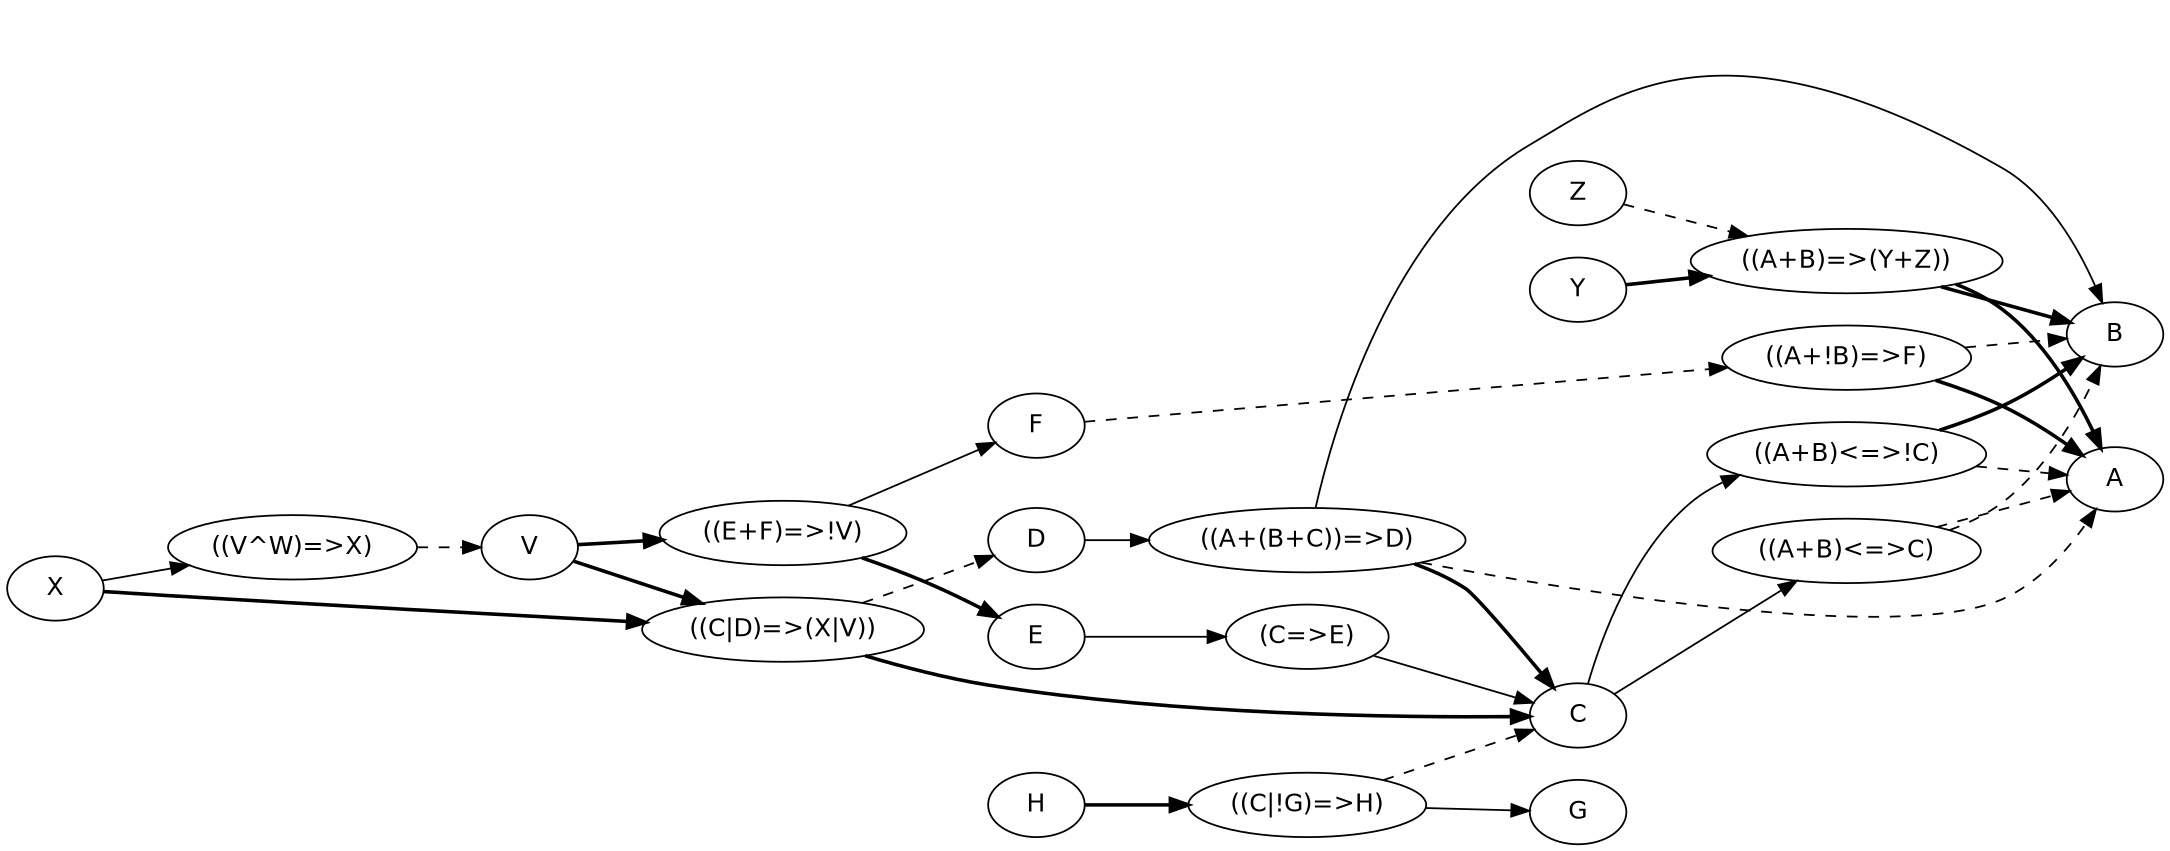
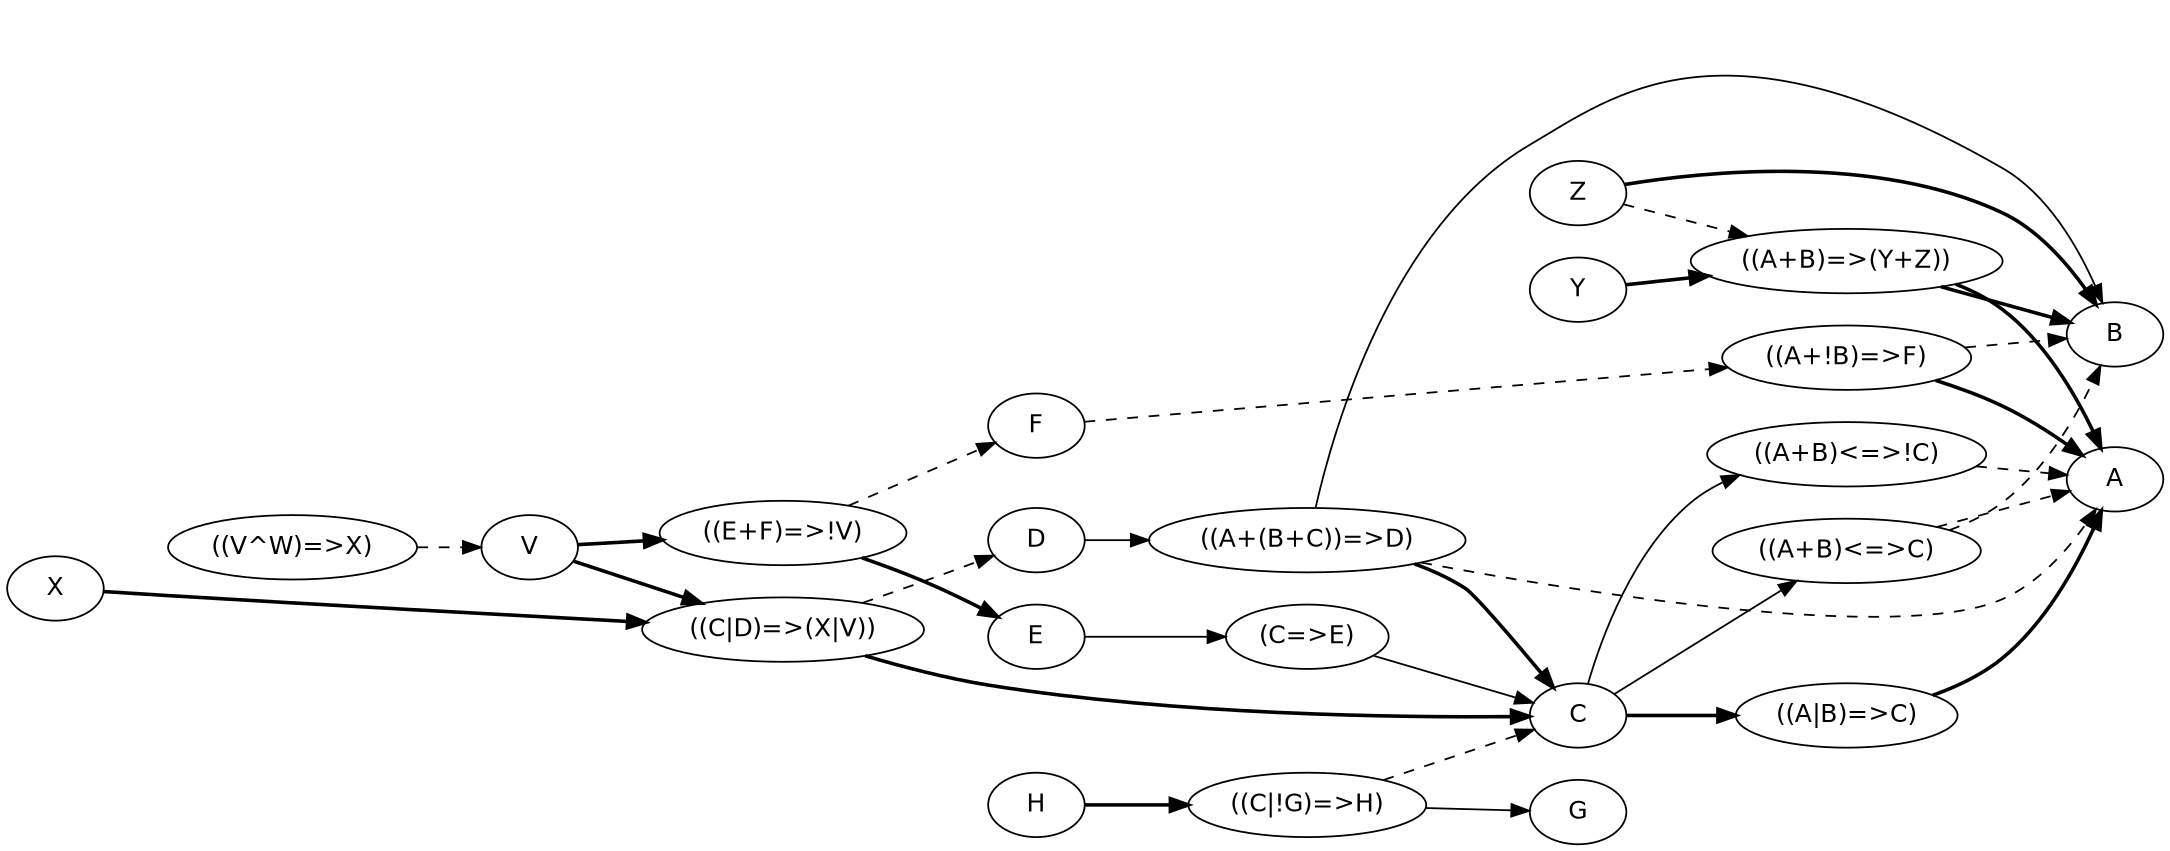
  strict digraph {
    fontname="DejaVu Sans"
    rankdir=LR
    node [fontname="DejaVu Sans"]
    edge [fontname="DejaVu Sans" style=bold]
    Z
    "((A+B)=>(Y+Z))"
    B
    A
    Y
    V
    "((C|D)=>(X|V))"
    "((E+F)=>!V)"
    D
    C
    F
    E
    "((A+(B+C))=>D)"
+   "((A|B)=>C)"
    "((A+B)<=>C)"
    "((A+B)<=>!C)"
    "((A+!B)=>F)"
    "(C=>E)"
    X
    "((V^W)=>X)"
    H
    "((C|!G)=>H)"
    G
    Z -> "((A+B)=>(Y+Z))" [style=dashed]
    "((A+B)=>(Y+Z))" -> B
    "((A+B)=>(Y+Z))" -> A
    Y -> "((A+B)=>(Y+Z))"
    V -> "((C|D)=>(X|V))"
    V -> "((E+F)=>!V)"
    "((C|D)=>(X|V))" -> D [style=dashed]
    "((C|D)=>(X|V))" -> C
-   "((E+F)=>!V)" -> F [style=solid]
+   "((E+F)=>!V)" -> F [style=dashed]
    "((E+F)=>!V)" -> E
    D -> "((A+(B+C))=>D)" [style=solid]
+   C -> "((A|B)=>C)"
    C -> "((A+B)<=>C)" [style=solid]
    C -> "((A+B)<=>!C)" [style=solid]
    F -> "((A+!B)=>F)" [style=dashed]
    E -> "(C=>E)" [style=solid]
    "((A+(B+C))=>D)" -> B [style=solid]
    "((A+(B+C))=>D)" -> A [style=dashed]
    "((A+(B+C))=>D)" -> C
+   "((A|B)=>C)" -> A
    "((A+B)<=>C)" -> B [style=dashed]
    "((A+B)<=>C)" -> A [style=dashed]
-   "((A+B)<=>!C)" -> B
+   Z -> B
    "((A+B)<=>!C)" -> A [style=dashed]
    "((A+!B)=>F)" -> B [style=dashed]
    "((A+!B)=>F)" -> A
    "(C=>E)" -> C [style=solid]
    X -> "((C|D)=>(X|V))"
-   X -> "((V^W)=>X)" [style=solid]
    "((V^W)=>X)" -> V [style=dashed]
    H -> "((C|!G)=>H)"
    "((C|!G)=>H)" -> C [style=dashed]
    "((C|!G)=>H)" -> G [style=solid]
  }
